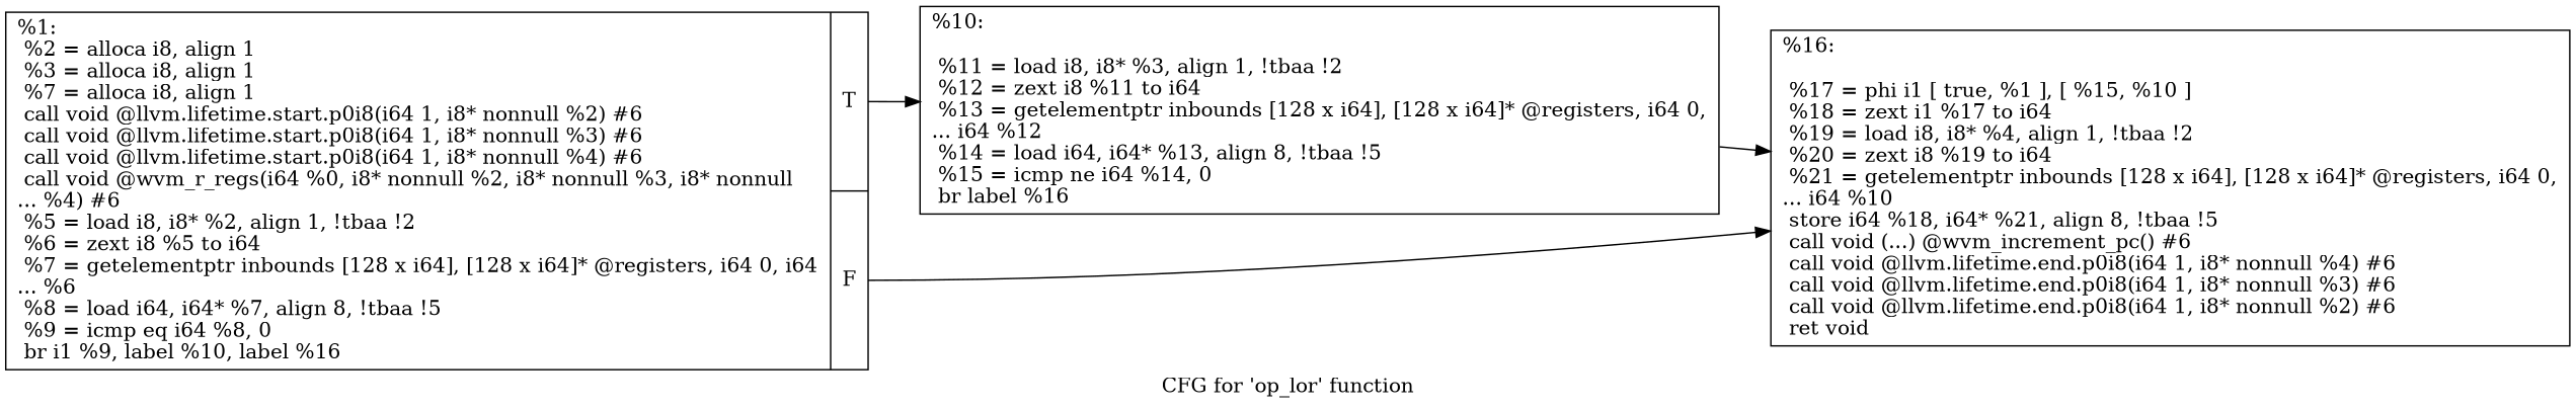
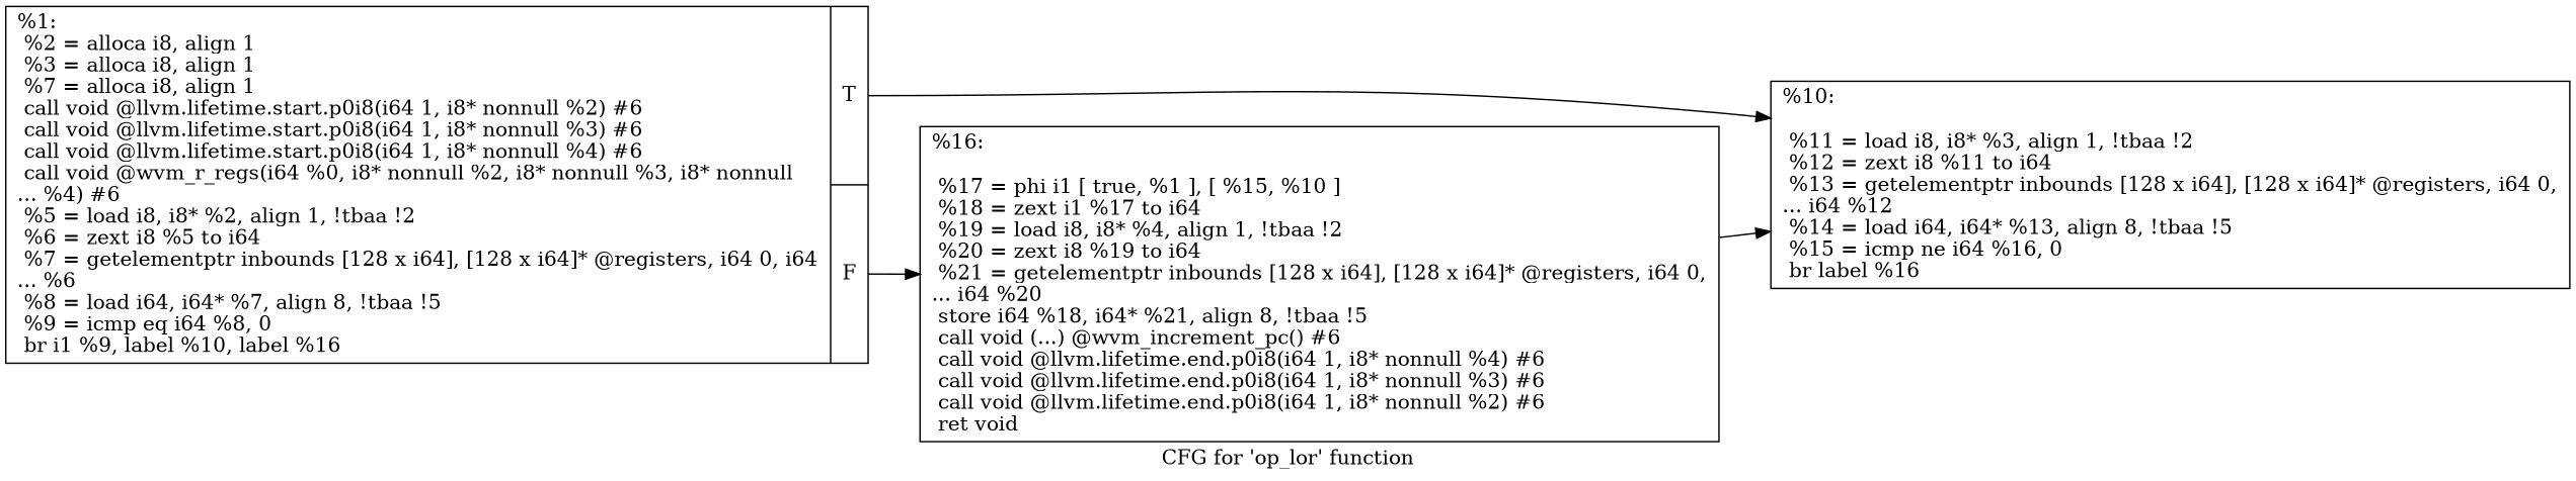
  digraph {
    label="CFG for 'op_lor' function"
    rankdir=LR
    node [shape=record]
    n1 [label="{%1:\l  %2 = alloca i8, align 1\l  %3 = alloca i8, align 1\l  %7 = alloca i8, align 1\l  call void @llvm.lifetime.start.p0i8(i64 1, i8* nonnull %2) #6\l  call void @llvm.lifetime.start.p0i8(i64 1, i8* nonnull %3) #6\l  call void @llvm.lifetime.start.p0i8(i64 1, i8* nonnull %4) #6\l  call void @wvm_r_regs(i64 %0, i8* nonnull %2, i8* nonnull %3, i8* nonnull\l... %4) #6\l  %5 = load i8, i8* %2, align 1, !tbaa !2\l  %6 = zext i8 %5 to i64\l  %7 = getelementptr inbounds [128 x i64], [128 x i64]* @registers, i64 0, i64\l... %6\l  %8 = load i64, i64* %7, align 8, !tbaa !5\l  %9 = icmp eq i64 %8, 0\l  br i1 %9, label %10, label %16\l|{<s0>T|<s1>F}}"]
-   n2 [label="{%10:\l\l  %11 = load i8, i8* %3, align 1, !tbaa !2\l  %12 = zext i8 %11 to i64\l  %13 = getelementptr inbounds [128 x i64], [128 x i64]* @registers, i64 0,\l... i64 %12\l  %14 = load i64, i64* %13, align 8, !tbaa !5\l  %15 = icmp ne i64 %14, 0\l  br label %16\l}"]
-   n3 [label="{%16:\l\l  %17 = phi i1 [ true, %1 ], [ %15, %10 ]\l  %18 = zext i1 %17 to i64\l  %19 = load i8, i8* %4, align 1, !tbaa !2\l  %20 = zext i8 %19 to i64\l  %21 = getelementptr inbounds [128 x i64], [128 x i64]* @registers, i64 0,\l... i64 %10\l  store i64 %18, i64* %21, align 8, !tbaa !5\l  call void (...) @wvm_increment_pc() #6\l  call void @llvm.lifetime.end.p0i8(i64 1, i8* nonnull %4) #6\l  call void @llvm.lifetime.end.p0i8(i64 1, i8* nonnull %3) #6\l  call void @llvm.lifetime.end.p0i8(i64 1, i8* nonnull %2) #6\l  ret void\l}"]
+   n2 [label="{%10:\l\l  %11 = load i8, i8* %3, align 1, !tbaa !2\l  %12 = zext i8 %11 to i64\l  %13 = getelementptr inbounds [128 x i64], [128 x i64]* @registers, i64 0,\l... i64 %12\l  %14 = load i64, i64* %13, align 8, !tbaa !5\l  %15 = icmp ne i64 %16, 0\l  br label %16\l}"]
+   n3 [label="{%16:\l\l  %17 = phi i1 [ true, %1 ], [ %15, %10 ]\l  %18 = zext i1 %17 to i64\l  %19 = load i8, i8* %4, align 1, !tbaa !2\l  %20 = zext i8 %19 to i64\l  %21 = getelementptr inbounds [128 x i64], [128 x i64]* @registers, i64 0,\l... i64 %20\l  store i64 %18, i64* %21, align 8, !tbaa !5\l  call void (...) @wvm_increment_pc() #6\l  call void @llvm.lifetime.end.p0i8(i64 1, i8* nonnull %4) #6\l  call void @llvm.lifetime.end.p0i8(i64 1, i8* nonnull %3) #6\l  call void @llvm.lifetime.end.p0i8(i64 1, i8* nonnull %2) #6\l  ret void\l}"]
    n1 -> n2 [tailport=s0]
    n1 -> n3 [tailport=s1]
-   n2 -> n3
+   n3 -> n2
  }
